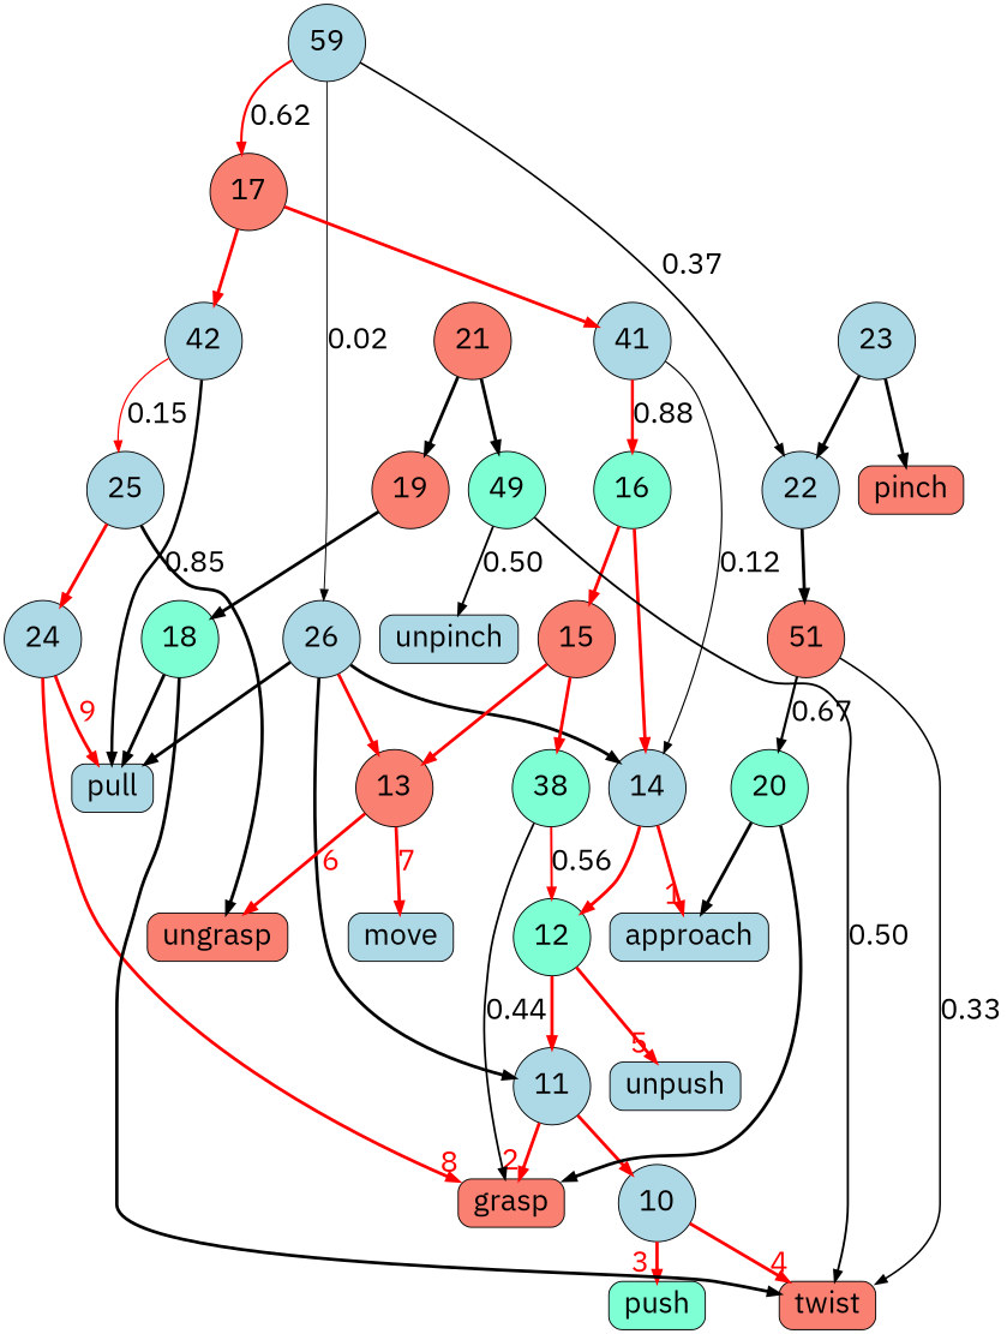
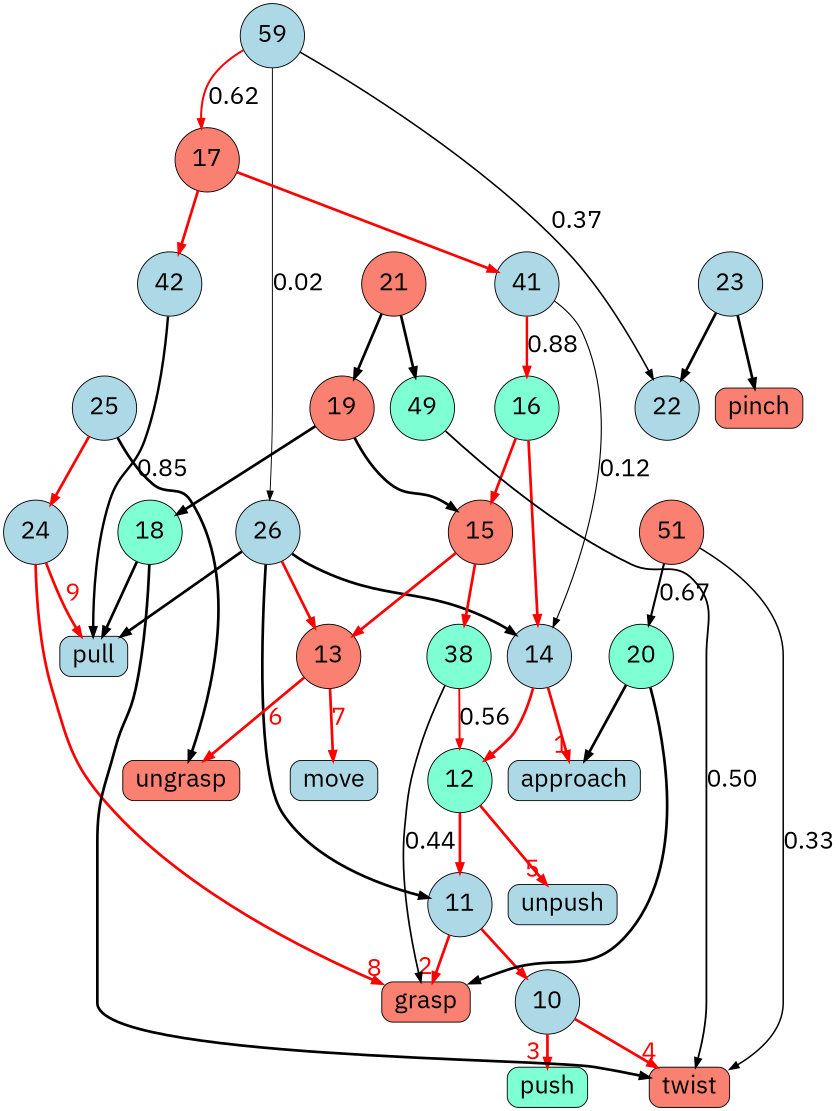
  digraph {
    fontname="IBM Plex Sans"
    fontsize=28
    node [color=black fillcolor=lightblue fontname="IBM Plex Sans" fontsize=28 nodesep=0.5 ranksep=0.5 shape=circle style=filled]
    edge [fontname="IBM Plex Sans" fontsize=28 penwidth=3 weight=3]
    59 [width=1]
    26 [width=1]
    17 [fillcolor=salmon width=1]
    22 [width=1]
    pull [margin="0.2,0.1" shape=box style="rounded,filled" color=""]
    11 [width=1]
    13 [fillcolor=salmon width=1]
    14 [width=1]
    41 [width=1]
    42 [width=1]
    51 [fillcolor=salmon width=1]
    grasp [fillcolor=salmon margin="0.2,0.1" shape=box style="rounded,filled" color=""]
    10 [width=1]
    ungrasp [fillcolor=salmon margin="0.2,0.1" shape=box style="rounded,filled" color=""]
    move [margin="0.2,0.1" shape=box style="rounded,filled" color=""]
    approach [margin="0.2,0.1" shape=box style="rounded,filled" color=""]
    12 [fillcolor=aquamarine width=1]
    16 [fillcolor=aquamarine width=1]
    25 [width=1]
    twist [fillcolor=salmon margin="0.2,0.1" shape=box style="rounded,filled" color=""]
    20 [fillcolor=aquamarine width=1]
    push [fillcolor=aquamarine margin="0.2,0.1" shape=box style="rounded,filled" color=""]
    unpush [margin="0.2,0.1" shape=box style="rounded,filled" color=""]
    15 [fillcolor=salmon width=1]
    24 [width=1]
    21 [fillcolor=salmon width=1]
    49 [fillcolor=aquamarine width=1]
    19 [fillcolor=salmon width=1]
    23 [width=1]
    pinch [fillcolor=salmon margin="0.2,0.1" shape=box style="rounded,filled" color=""]
    38 [fillcolor=aquamarine width=1]
-   unpinch [margin="0.2,0.1" shape=box style="rounded,filled" color=""]
    18 [fillcolor=aquamarine width=1]
    59 -> 26 [label=0.02 penwidth=1.0307692307692307]
    59 -> 17 [color=red label=0.62 penwidth=2.230769230769231]
    59 -> 22 [label=0.37 penwidth=1.7384615384615385]
    26 -> pull
    26 -> 11
    26 -> 13 [color=red]
    26 -> 14
    17 -> 41 [color=red]
    17 -> 42 [color=red]
-   22 -> 51
    11 -> grasp [color=red fontcolor=red headlabel=2]
    11 -> 10 [color=red]
    13 -> ungrasp [color=red fontcolor=red label=6]
    13 -> move [color=red fontcolor=red label=7]
    14 -> approach [color=red fontcolor=red headlabel=1]
    14 -> 12 [color=red]
    41 -> 14 [label=0.12 penwidth=1.25]
    41 -> 16 [color=red label=0.88 penwidth=2.75]
    42 -> pull [label=0.85 penwidth=2.7]
-   42 -> 25 [color=red label=0.15 penwidth=1.3]
    51 -> twist [label=0.33 penwidth=1.6666666666666665]
    51 -> 20 [label=0.67 penwidth=2.333333333333333]
    10 -> twist [color=red fontcolor=red headlabel=4]
    10 -> push [color=red fontcolor=red headlabel="3 "]
    12 -> 11 [color=red]
    12 -> unpush [color=red fontcolor=red headlabel=" 5 "]
    16 -> 14 [color=red]
    16 -> 15 [color=red]
    25 -> ungrasp
    25 -> 24 [color=red]
    20 -> grasp
    20 -> approach
    15 -> 13 [color=red]
    15 -> 38 [color=red]
    24 -> pull [color=red fontcolor=red label=9]
    24 -> grasp [color=red fontcolor=red headlabel="   8"]
    21 -> 49
    21 -> 19
    49 -> twist [label=0.50 penwidth=2.0]
-   49 -> unpinch [label=0.50 penwidth=2.0]
+   19 -> 15
    19 -> 18
    23 -> 22
    23 -> pinch
    38 -> grasp [label=0.44 penwidth=1.8813559322033897]
    38 -> 12 [color=red label=0.56 penwidth=2.11864406779661]
    18 -> pull
    18 -> twist
  }
